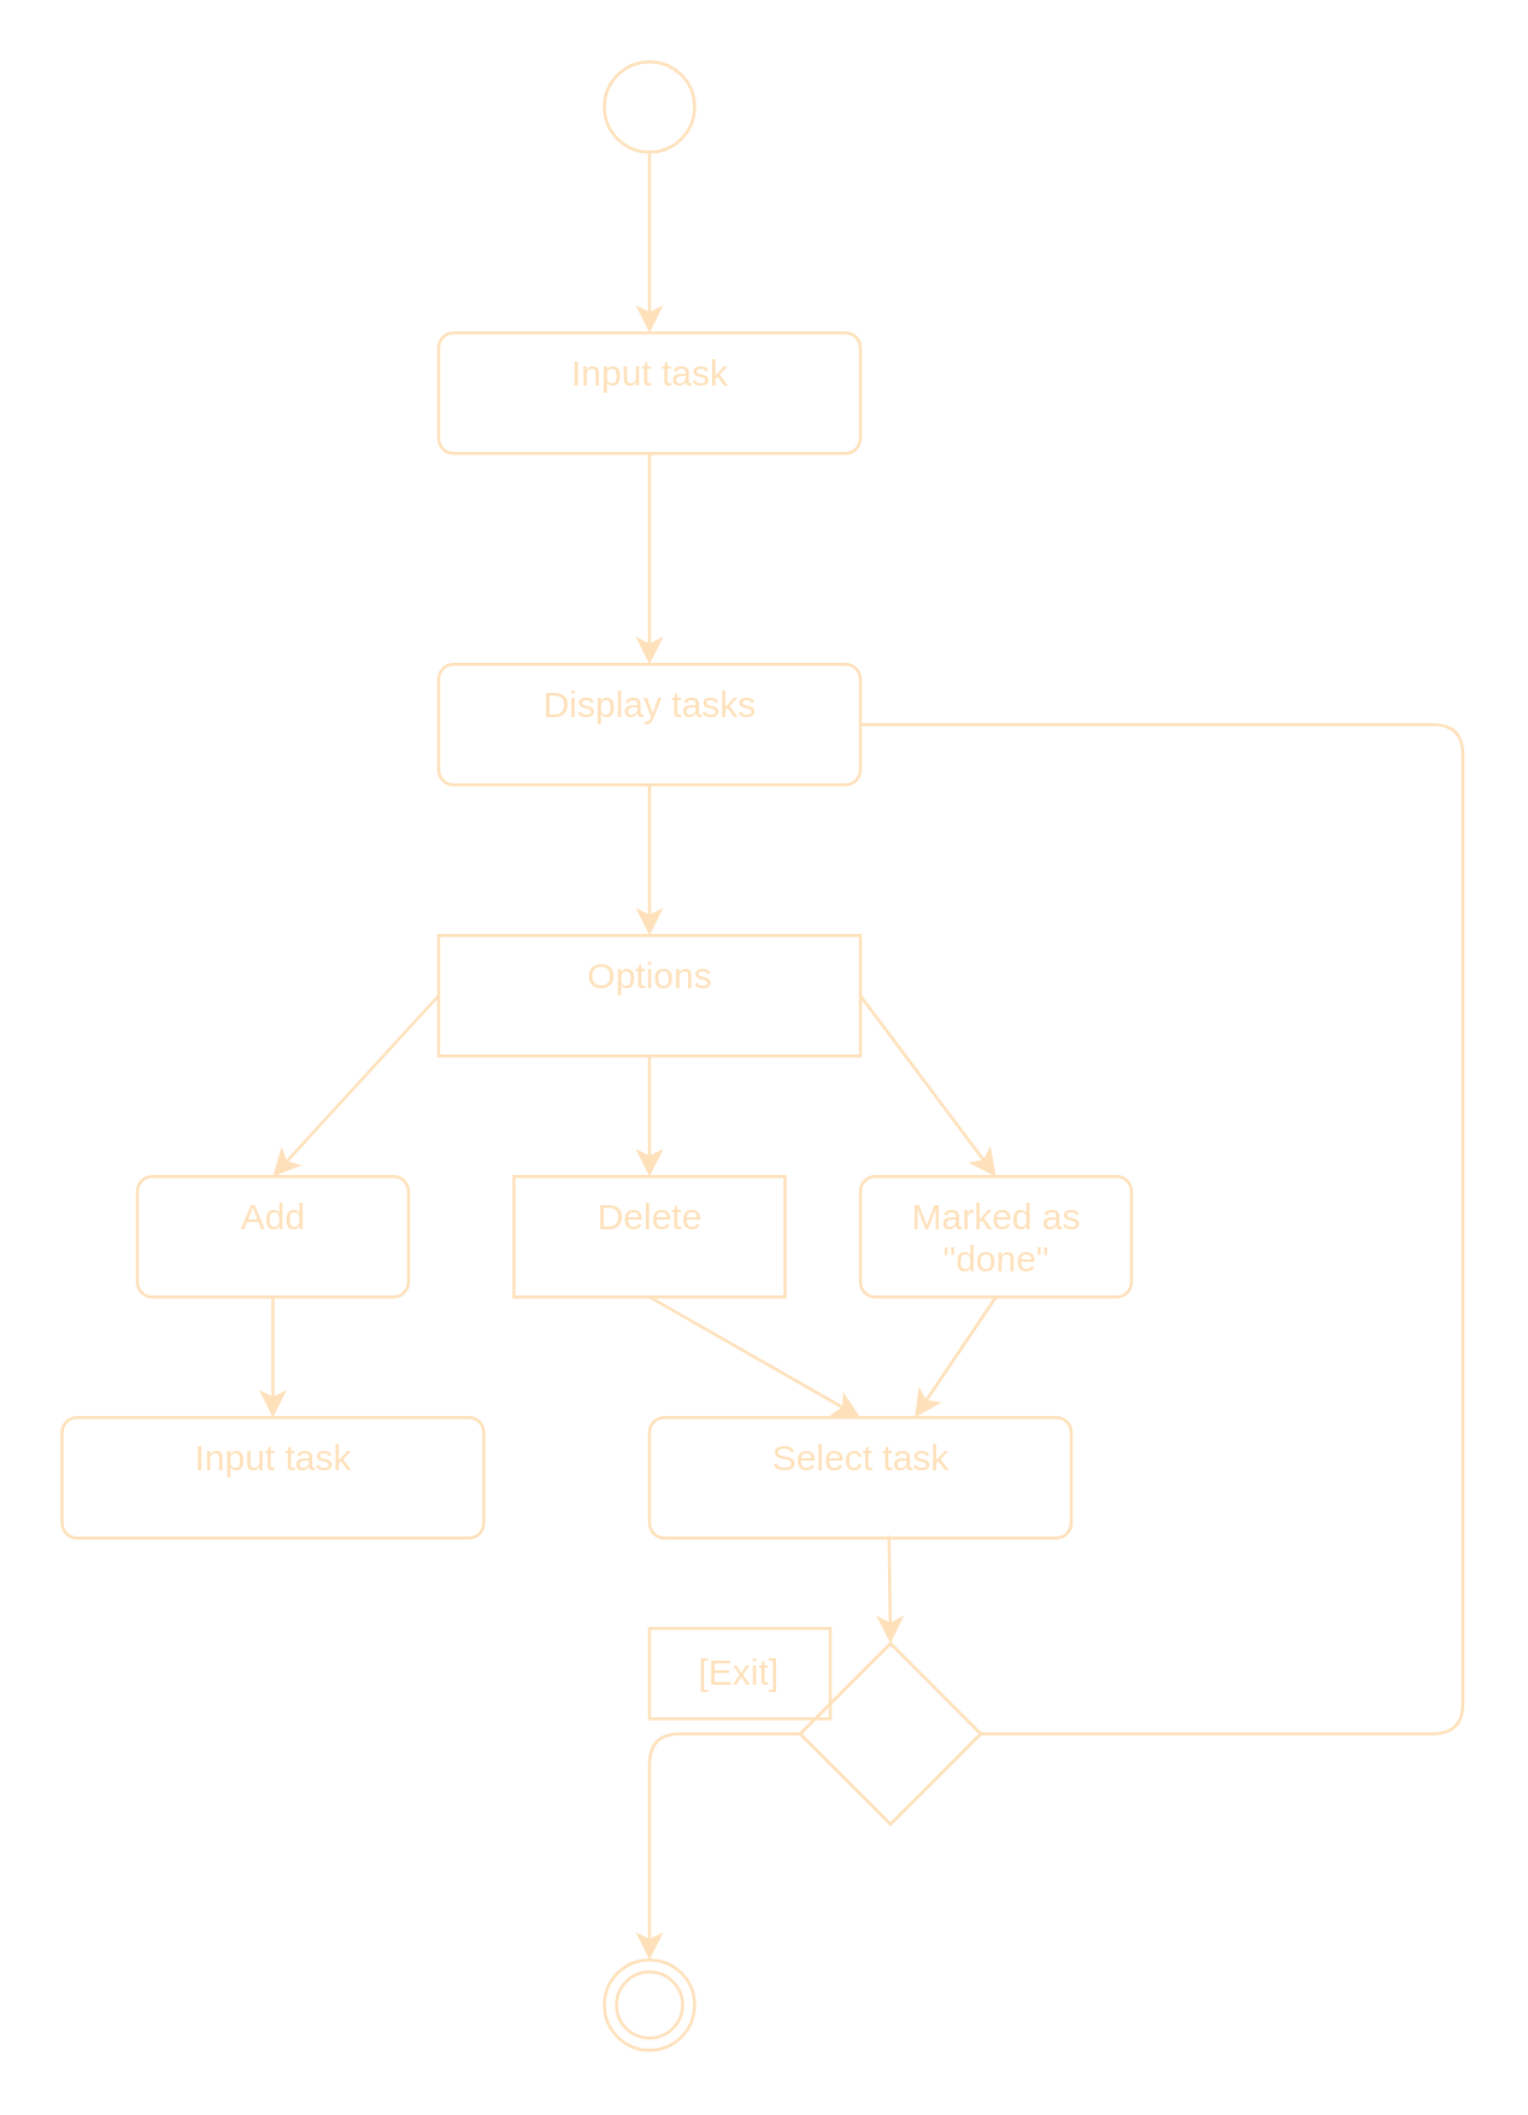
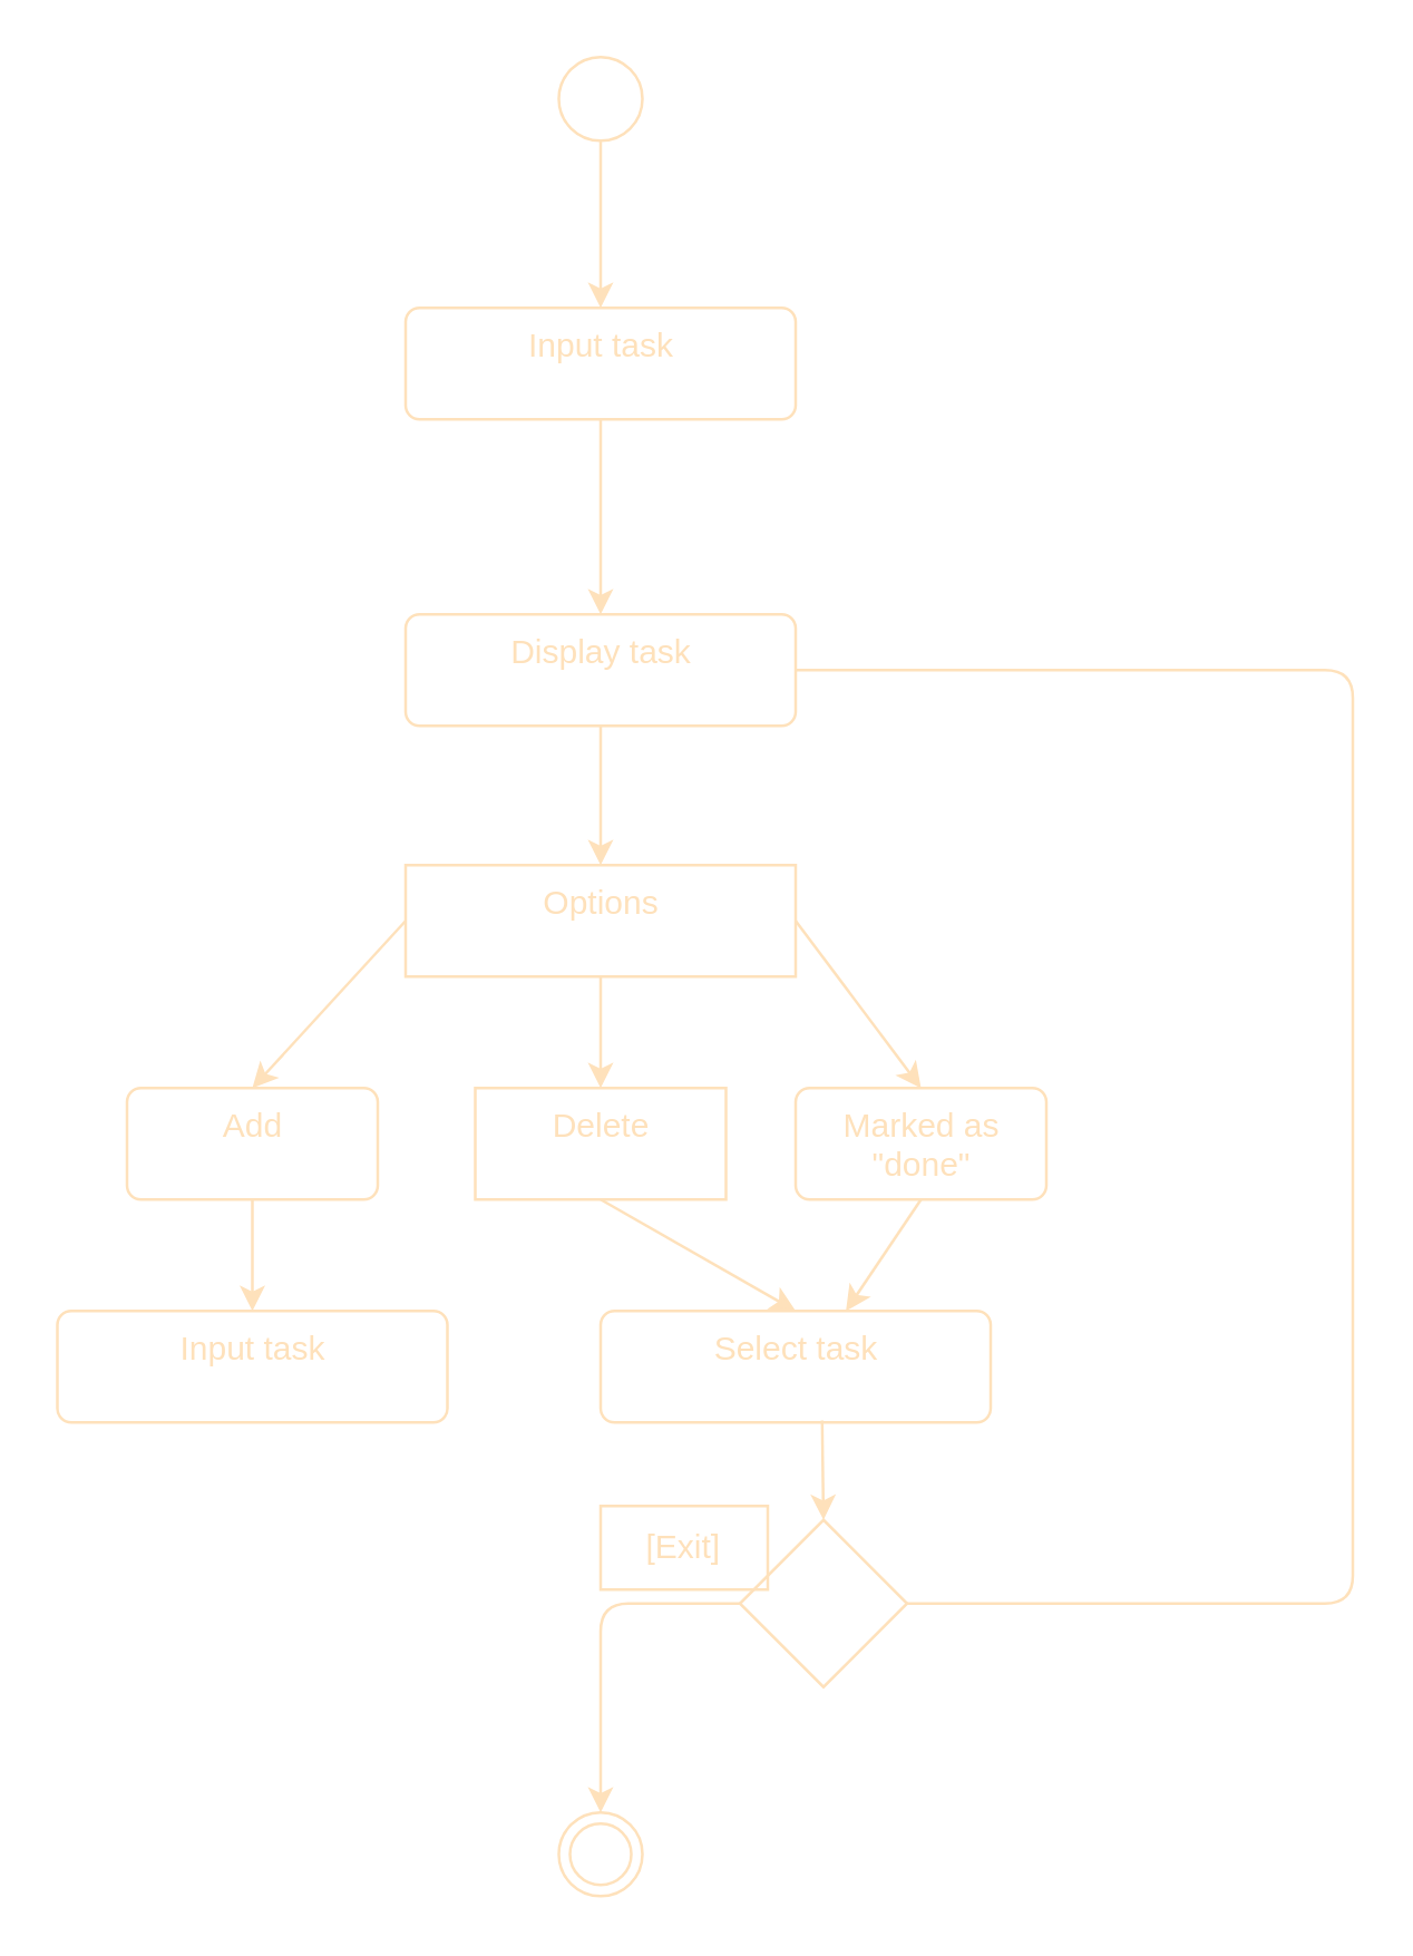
  <mxCell id="0" />
  <mxCell id="1" parent="0" />
  <mxCell id="2" style="edgeStyle=none;html=1;entryX=0.5;entryY=0;entryDx=0;entryDy=0;fillColor=none;strokeColor=#fee1bb;fontColor=#fee1bb;" edge="1" parent="1" source="3" target="5"><mxGeometry relative="1" as="geometry" /></mxCell>
  <mxCell id="3" value="" style="ellipse;fillColor=none;strokeColor=#fee1bb;" vertex="1" parent="1"><mxGeometry x="200" y="20" width="30" height="30" as="geometry" /></mxCell>
  <mxCell id="4" style="edgeStyle=none;html=1;entryX=0.5;entryY=0;entryDx=0;entryDy=0;fillColor=none;strokeColor=#fee1bb;fontColor=#fee1bb;" edge="1" parent="1" source="5"><mxGeometry relative="1" as="geometry"><mxPoint x="215" y="220" as="targetPoint" /></mxGeometry></mxCell>
  <mxCell id="5" value="Input task&lt;br&gt;" style="html=1;align=center;verticalAlign=top;rounded=1;absoluteArcSize=1;arcSize=10;dashed=0;fillColor=none;strokeColor=#fee1bb;fontColor=#fee1bb;" vertex="1" parent="1"><mxGeometry x="145" y="110" width="140" height="40" as="geometry" /></mxCell>
  <mxCell id="6" style="edgeStyle=none;html=1;entryX=0.5;entryY=0;entryDx=0;entryDy=0;fillColor=none;strokeColor=#fee1bb;fontColor=#fee1bb;" edge="1" parent="1" source="7" target="18"><mxGeometry relative="1" as="geometry" /></mxCell>
  <mxCell id="7" value="&lt;font color=&quot;#fee1bb&quot;&gt;Add&lt;/font&gt;" style="html=1;align=center;verticalAlign=top;rounded=1;absoluteArcSize=1;arcSize=10;dashed=0;fillColor=none;strokeColor=#fee1bb;" vertex="1" parent="1"><mxGeometry x="45" y="390" width="90" height="40" as="geometry" /></mxCell>
  <mxCell id="8" style="edgeStyle=none;html=1;exitX=0.5;exitY=1;exitDx=0;exitDy=0;entryX=0.5;entryY=0;entryDx=0;entryDy=0;fillColor=none;strokeColor=#fee1bb;fontColor=#fee1bb;" edge="1" parent="1" source="9" target="20"><mxGeometry relative="1" as="geometry" /></mxCell>
  <mxCell id="9" value="Delete" style="html=1;align=center;verticalAlign=top;absoluteArcSize=1;arcSize=10;dashed=0;fillColor=none;strokeColor=#fee1bb;fontColor=#fee1bb;rounded=0;" vertex="1" parent="1"><mxGeometry x="170" y="390" width="90" height="40" as="geometry" /></mxCell>
  <mxCell id="10" style="edgeStyle=none;html=1;exitX=0.5;exitY=1;exitDx=0;exitDy=0;entryX=0.629;entryY=0;entryDx=0;entryDy=0;entryPerimeter=0;fillColor=none;strokeColor=#fee1bb;fontColor=#fee1bb;" edge="1" parent="1" source="11" target="20"><mxGeometry relative="1" as="geometry" /></mxCell>
  <mxCell id="11" value="Marked as &lt;br&gt;&quot;done&quot;" style="html=1;align=center;verticalAlign=top;rounded=1;absoluteArcSize=1;arcSize=10;dashed=0;fillColor=none;strokeColor=#fee1bb;fontColor=#fee1bb;" vertex="1" parent="1"><mxGeometry x="285" y="390" width="90" height="40" as="geometry" /></mxCell>
  <mxCell id="12" style="edgeStyle=none;html=1;entryX=0.5;entryY=0;entryDx=0;entryDy=0;fillColor=none;strokeColor=#fee1bb;fontColor=#fee1bb;" edge="1" parent="1" source="13" target="17"><mxGeometry relative="1" as="geometry" /></mxCell>
- <mxCell id="13" value="Display tasks" style="html=1;align=center;verticalAlign=top;rounded=1;absoluteArcSize=1;arcSize=10;dashed=0;fillColor=none;strokeColor=#fee1bb;fontColor=#fee1bb;" vertex="1" parent="1"><mxGeometry x="145" y="220" width="140" height="40" as="geometry" /></mxCell>
+ <mxCell id="13" value="Display task" style="html=1;align=center;verticalAlign=top;rounded=1;absoluteArcSize=1;arcSize=10;dashed=0;fillColor=none;strokeColor=#fee1bb;fontColor=#fee1bb;" vertex="1" parent="1"><mxGeometry x="145" y="220" width="140" height="40" as="geometry" /></mxCell>
  <mxCell id="14" style="edgeStyle=none;html=1;entryX=0.5;entryY=0;entryDx=0;entryDy=0;fillColor=none;strokeColor=#fee1bb;fontColor=#fee1bb;" edge="1" parent="1" source="17" target="9"><mxGeometry relative="1" as="geometry" /></mxCell>
  <mxCell id="15" style="edgeStyle=none;html=1;exitX=0;exitY=0.5;exitDx=0;exitDy=0;entryX=0.5;entryY=0;entryDx=0;entryDy=0;fillColor=none;strokeColor=#fee1bb;fontColor=#fee1bb;" edge="1" parent="1" source="17" target="7"><mxGeometry relative="1" as="geometry" /></mxCell>
  <mxCell id="16" style="edgeStyle=none;html=1;exitX=1;exitY=0.5;exitDx=0;exitDy=0;entryX=0.5;entryY=0;entryDx=0;entryDy=0;fillColor=none;strokeColor=#fee1bb;fontColor=#fee1bb;" edge="1" parent="1" source="17" target="11"><mxGeometry relative="1" as="geometry" /></mxCell>
  <mxCell id="17" value="Options" style="html=1;align=center;verticalAlign=top;absoluteArcSize=1;arcSize=10;dashed=0;fillColor=none;strokeColor=#fee1bb;fontColor=#fee1bb;rounded=0;" vertex="1" parent="1"><mxGeometry x="145" y="310" width="140" height="40" as="geometry" /></mxCell>
  <mxCell id="18" value="&lt;font color=&quot;#fee1bb&quot;&gt;Input task&lt;/font&gt;" style="html=1;align=center;verticalAlign=top;rounded=1;absoluteArcSize=1;arcSize=10;dashed=0;fillColor=none;strokeColor=#fee1bb;" vertex="1" parent="1"><mxGeometry x="20" y="470" width="140" height="40" as="geometry" /></mxCell>
  <mxCell id="19" style="edgeStyle=none;html=1;entryX=0.5;entryY=0;entryDx=0;entryDy=0;exitX=0.568;exitY=0.983;exitDx=0;exitDy=0;exitPerimeter=0;fillColor=none;strokeColor=#fee1bb;fontColor=#fee1bb;" edge="1" parent="1" source="20" target="23"><mxGeometry relative="1" as="geometry" /></mxCell>
  <mxCell id="20" value="Select task" style="html=1;align=center;verticalAlign=top;rounded=1;absoluteArcSize=1;arcSize=10;dashed=0;fillColor=none;strokeColor=#fee1bb;fontColor=#fee1bb;" vertex="1" parent="1"><mxGeometry x="215" y="470" width="140" height="40" as="geometry" /></mxCell>
  <mxCell id="21" style="edgeStyle=none;html=1;exitX=0;exitY=0.5;exitDx=0;exitDy=0;entryX=0.5;entryY=0;entryDx=0;entryDy=0;fillColor=none;strokeColor=#fee1bb;fontColor=#fee1bb;" edge="1" parent="1" source="23" target="24"><mxGeometry relative="1" as="geometry"><Array as="points"><mxPoint x="215" y="575" /></Array></mxGeometry></mxCell>
  <mxCell id="22" style="edgeStyle=none;html=1;entryX=1;entryY=0.5;entryDx=0;entryDy=0;endArrow=none;endFill=0;fillColor=none;strokeColor=#fee1bb;fontColor=#fee1bb;" edge="1" parent="1" source="23" target="13"><mxGeometry relative="1" as="geometry"><Array as="points"><mxPoint x="485" y="575" /><mxPoint x="485" y="240" /></Array></mxGeometry></mxCell>
  <mxCell id="23" value="" style="rhombus;fillColor=none;strokeColor=#fee1bb;fontColor=#fee1bb;" vertex="1" parent="1"><mxGeometry x="265" y="545" width="60" height="60" as="geometry" /></mxCell>
  <mxCell id="24" value="" style="ellipse;html=1;shape=endState;fillColor=none;strokeColor=#fee1bb;fontColor=#fee1bb;" vertex="1" parent="1"><mxGeometry x="200" y="650" width="30" height="30" as="geometry" /></mxCell>
  <mxCell id="25" value="[Exit]" style="text;html=1;fillColor=none;align=center;verticalAlign=middle;whiteSpace=wrap;rounded=0;strokeColor=#fee1bb;fontColor=#fee1bb;" vertex="1" parent="1"><mxGeometry x="215" y="540" width="60" height="30" as="geometry" /></mxCell>
